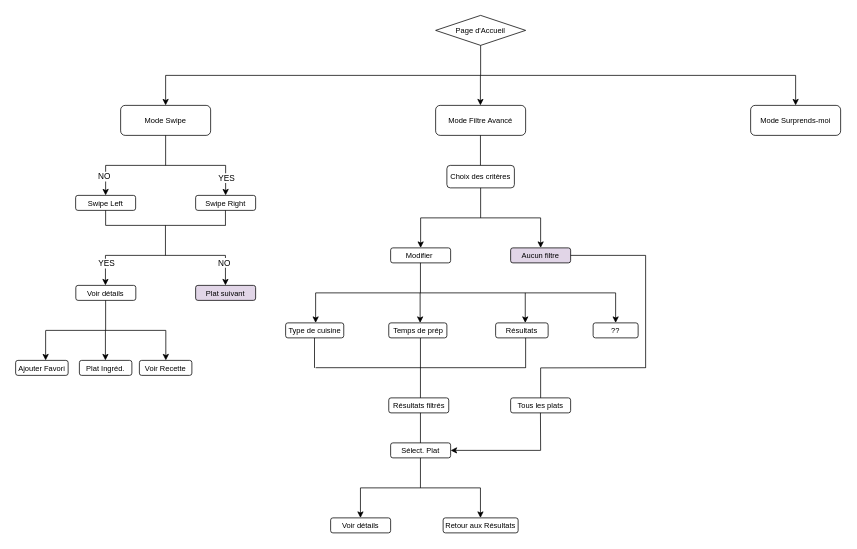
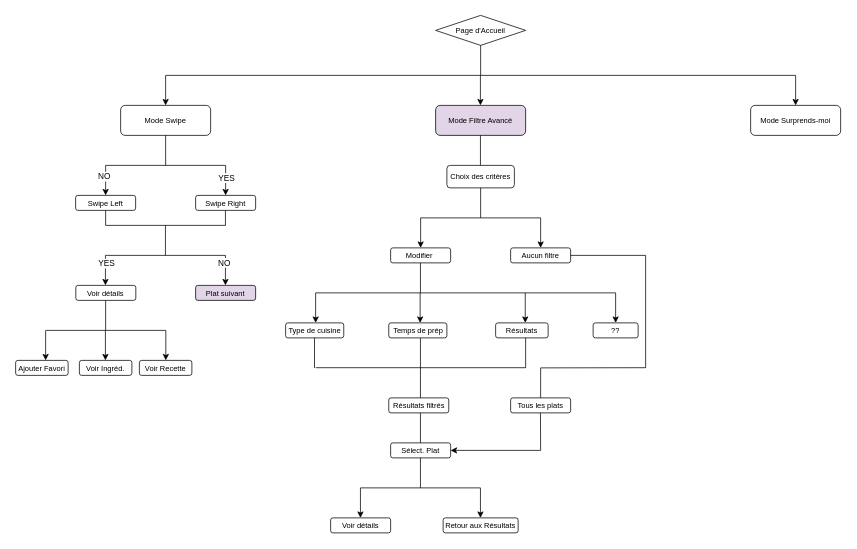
  <mxCell id="0" />
  <mxCell id="1" parent="0" />
  <mxCell id="2" value="&lt;font style=&quot;font-size: 10px;&quot;&gt;Page d'Accueil&lt;/font&gt;" style="rhombus;whiteSpace=wrap;html=1;fontSize=12;glass=0;strokeWidth=1;shadow=0;" parent="1" vertex="1"><mxGeometry x="580" y="20" width="120" height="40" as="geometry" /></mxCell>
  <mxCell id="3" value="" style="endArrow=none;html=1;rounded=0;entryX=0.5;entryY=1;entryDx=0;entryDy=0;" parent="1" target="2" edge="1"><mxGeometry width="50" height="50" relative="1" as="geometry"><mxPoint x="640" y="100" as="sourcePoint" /><mxPoint x="610" y="210" as="targetPoint" /></mxGeometry></mxCell>
  <mxCell id="4" value="" style="endArrow=none;html=1;rounded=0;" parent="1" edge="1"><mxGeometry width="50" height="50" relative="1" as="geometry"><mxPoint y="100" as="sourcePoint" x="220" /><mxPoint x="1060" y="100" as="targetPoint" /></mxGeometry></mxCell>
  <mxCell id="5" value="" style="endArrow=classic;html=1;rounded=0;" parent="1" edge="1"><mxGeometry width="50" height="50" relative="1" as="geometry"><mxPoint y="100" as="sourcePoint" x="220" /><mxPoint y="140" as="targetPoint" x="220" /></mxGeometry></mxCell>
  <mxCell id="6" value="" style="endArrow=classic;html=1;rounded=0;" parent="1" edge="1"><mxGeometry width="50" height="50" relative="1" as="geometry"><mxPoint x="639.72" y="100" as="sourcePoint" /><mxPoint x="639.72" y="140" as="targetPoint" /></mxGeometry></mxCell>
  <mxCell id="7" value="" style="endArrow=classic;html=1;rounded=0;" parent="1" edge="1"><mxGeometry width="50" height="50" relative="1" as="geometry"><mxPoint x="1060" y="100" as="sourcePoint" /><mxPoint x="1060" y="140" as="targetPoint" /></mxGeometry></mxCell>
  <mxCell id="8" value="&lt;font style=&quot;font-size: 10px;&quot;&gt;Mode Swipe&lt;/font&gt;" style="rounded=1;whiteSpace=wrap;html=1;" vertex="1" parent="1"><mxGeometry x="160" y="140" width="120" height="40" as="geometry" /></mxCell>
- <mxCell id="9" value="&lt;font style=&quot;font-size: 10px;&quot;&gt;Mode Filtre Avancé&lt;/font&gt;" style="rounded=1;whiteSpace=wrap;html=1;" vertex="1" parent="1"><mxGeometry x="580" y="140" width="120" height="40" as="geometry" /></mxCell>
+ <mxCell id="9" value="&lt;font style=&quot;font-size: 10px;&quot;&gt;Mode Filtre Avancé&lt;/font&gt;" style="rounded=1;whiteSpace=wrap;html=1;fillColor=#e1d5e7;" vertex="1" parent="1"><mxGeometry x="580" y="140" width="120" height="40" as="geometry" /></mxCell>
  <mxCell id="10" value="&lt;font style=&quot;font-size: 10px;&quot;&gt;Mode Surprends-moi&lt;/font&gt;" style="rounded=1;whiteSpace=wrap;html=1;" vertex="1" parent="1"><mxGeometry x="1000" y="140" width="120" height="40" as="geometry" /></mxCell>
  <mxCell id="11" value="" style="endArrow=none;html=1;rounded=0;entryX=0.5;entryY=1;entryDx=0;entryDy=0;" edge="1" parent="1" target="8"><mxGeometry width="50" height="50" relative="1" as="geometry"><mxPoint y="220" as="sourcePoint" x="220" /><mxPoint x="235" y="200" as="targetPoint" /></mxGeometry></mxCell>
  <mxCell id="12" value="" style="endArrow=none;html=1;rounded=0;" edge="1" parent="1"><mxGeometry width="50" height="50" relative="1" as="geometry"><mxPoint x="300" y="220" as="sourcePoint" /><mxPoint x="140" y="220" as="targetPoint" /></mxGeometry></mxCell>
  <mxCell id="13" value="" style="endArrow=classic;html=1;rounded=0;" edge="1" parent="1"><mxGeometry width="50" height="50" relative="1" as="geometry"><mxPoint x="140" y="220" as="sourcePoint" /><mxPoint x="140" y="260" as="targetPoint" /></mxGeometry></mxCell>
  <mxCell id="14" value="" style="endArrow=classic;html=1;rounded=0;" edge="1" parent="1"><mxGeometry width="50" height="50" relative="1" as="geometry"><mxPoint x="300" y="220" as="sourcePoint" /><mxPoint x="300" y="260" as="targetPoint" /></mxGeometry></mxCell>
  <mxCell id="15" value="YES" style="edgeLabel;html=1;align=center;verticalAlign=middle;resizable=0;points=[];" vertex="1" connectable="0" parent="14"><mxGeometry x="-0.375" relative="1" as="geometry"><mxPoint y="3" as="offset" /></mxGeometry></mxCell>
  <mxCell id="16" value="&lt;font style=&quot;font-size: 10px;&quot;&gt;Swipe Left&lt;/font&gt;" style="rounded=1;whiteSpace=wrap;html=1;" vertex="1" parent="1"><mxGeometry x="100" y="260" width="80" height="20" as="geometry" /></mxCell>
  <mxCell id="17" value="&lt;font style=&quot;font-size: 10px;&quot;&gt;Swipe Right&lt;/font&gt;" style="rounded=1;whiteSpace=wrap;html=1;" vertex="1" parent="1"><mxGeometry x="260" y="260" width="80" height="20" as="geometry" /></mxCell>
  <mxCell id="18" value="" style="endArrow=none;html=1;rounded=0;" edge="1" parent="1"><mxGeometry width="50" height="50" relative="1" as="geometry"><mxPoint x="140" y="300" as="sourcePoint" /><mxPoint x="140" y="280" as="targetPoint" /></mxGeometry></mxCell>
  <mxCell id="19" value="" style="endArrow=none;html=1;rounded=0;" edge="1" parent="1"><mxGeometry width="50" height="50" relative="1" as="geometry"><mxPoint x="299.75" y="300" as="sourcePoint" /><mxPoint x="299.75" y="280" as="targetPoint" /></mxGeometry></mxCell>
  <mxCell id="20" value="" style="endArrow=none;html=1;rounded=0;" edge="1" parent="1"><mxGeometry width="50" height="50" relative="1" as="geometry"><mxPoint x="300" y="300" as="sourcePoint" /><mxPoint x="140" y="300" as="targetPoint" /></mxGeometry></mxCell>
  <mxCell id="21" value="" style="endArrow=none;html=1;rounded=0;entryX=0.5;entryY=1;entryDx=0;entryDy=0;" edge="1" parent="1"><mxGeometry width="50" height="50" relative="1" as="geometry"><mxPoint x="219.75" y="340" as="sourcePoint" /><mxPoint x="219.75" y="300" as="targetPoint" /></mxGeometry></mxCell>
  <mxCell id="22" value="" style="endArrow=none;html=1;rounded=0;" edge="1" parent="1"><mxGeometry width="50" height="50" relative="1" as="geometry"><mxPoint x="299.75" y="340" as="sourcePoint" /><mxPoint x="139.75" y="340" as="targetPoint" /></mxGeometry></mxCell>
  <mxCell id="23" value="" style="endArrow=classic;html=1;rounded=0;" edge="1" parent="1"><mxGeometry width="50" height="50" relative="1" as="geometry"><mxPoint x="139.75" y="340" as="sourcePoint" /><mxPoint x="139.75" y="380" as="targetPoint" /></mxGeometry></mxCell>
  <mxCell id="24" value="" style="endArrow=classic;html=1;rounded=0;" edge="1" parent="1"><mxGeometry width="50" height="50" relative="1" as="geometry"><mxPoint x="299.75" y="340" as="sourcePoint" /><mxPoint x="299.75" y="380" as="targetPoint" /></mxGeometry></mxCell>
  <mxCell id="25" value="&lt;font style=&quot;font-size: 10px;&quot;&gt;Plat suivant&lt;/font&gt;" style="rounded=1;whiteSpace=wrap;html=1;fillColor=#e1d5e7;" vertex="1" parent="1"><mxGeometry x="260" y="380" width="80" height="20" as="geometry" /></mxCell>
  <mxCell id="26" value="&lt;font style=&quot;font-size: 10px;&quot;&gt;Voir détails&lt;/font&gt;" style="rounded=1;whiteSpace=wrap;html=1;" vertex="1" parent="1"><mxGeometry x="100.25" y="380" width="80" height="20" as="geometry" /></mxCell>
  <mxCell id="27" value="" style="endArrow=none;html=1;rounded=0;entryX=0.5;entryY=1;entryDx=0;entryDy=0;" edge="1" parent="1"><mxGeometry width="50" height="50" relative="1" as="geometry"><mxPoint x="140" y="440" as="sourcePoint" /><mxPoint x="140" y="400" as="targetPoint" /></mxGeometry></mxCell>
  <mxCell id="28" value="" style="endArrow=none;html=1;rounded=0;" edge="1" parent="1"><mxGeometry width="50" height="50" relative="1" as="geometry"><mxPoint x="60.25" y="440" as="sourcePoint" /><mxPoint x="220.25" y="440" as="targetPoint" /></mxGeometry></mxCell>
  <mxCell id="29" value="" style="endArrow=classic;html=1;rounded=0;" edge="1" parent="1"><mxGeometry width="50" height="50" relative="1" as="geometry"><mxPoint x="60" y="440" as="sourcePoint" /><mxPoint x="60" y="480" as="targetPoint" /></mxGeometry></mxCell>
  <mxCell id="30" value="" style="endArrow=classic;html=1;rounded=0;" edge="1" parent="1"><mxGeometry width="50" height="50" relative="1" as="geometry"><mxPoint x="139.72" y="440" as="sourcePoint" /><mxPoint x="139.72" y="480" as="targetPoint" /></mxGeometry></mxCell>
  <mxCell id="31" value="" style="endArrow=classic;html=1;rounded=0;" edge="1" parent="1"><mxGeometry width="50" height="50" relative="1" as="geometry"><mxPoint x="220.25" y="440" as="sourcePoint" /><mxPoint x="220.25" y="480" as="targetPoint" /></mxGeometry></mxCell>
  <mxCell id="32" value="&lt;font style=&quot;font-size: 10px;&quot;&gt;Voir Recette&lt;/font&gt;" style="rounded=1;whiteSpace=wrap;html=1;" vertex="1" parent="1"><mxGeometry x="185" y="480" width="70" height="20" as="geometry" /></mxCell>
- <mxCell id="33" value="&lt;font style=&quot;font-size: 10px;&quot;&gt;Plat Ingréd.&lt;/font&gt;" style="rounded=1;whiteSpace=wrap;html=1;" vertex="1" parent="1"><mxGeometry x="105" y="480" width="70" height="20" as="geometry" /></mxCell>
+ <mxCell id="33" value="&lt;font style=&quot;font-size: 10px;&quot;&gt;Voir Ingréd.&lt;/font&gt;" style="rounded=1;whiteSpace=wrap;html=1;" vertex="1" parent="1"><mxGeometry x="105" y="480" width="70" height="20" as="geometry" /></mxCell>
  <mxCell id="34" value="&lt;span style=&quot;font-size: 10px;&quot;&gt;Ajouter Favori&lt;/span&gt;" style="rounded=1;whiteSpace=wrap;html=1;" vertex="1" parent="1"><mxGeometry x="20" y="480" width="70" height="20" as="geometry" /></mxCell>
  <mxCell id="35" value="" style="endArrow=none;html=1;rounded=0;entryX=0.5;entryY=1;entryDx=0;entryDy=0;" edge="1" parent="1"><mxGeometry width="50" height="50" relative="1" as="geometry"><mxPoint x="639.75" y="220" as="sourcePoint" /><mxPoint x="639.75" y="180" as="targetPoint" /></mxGeometry></mxCell>
  <mxCell id="36" value="&lt;font style=&quot;font-size: 10px;&quot;&gt;Choix des critères&lt;/font&gt;" style="rounded=1;whiteSpace=wrap;html=1;" vertex="1" parent="1"><mxGeometry x="595" y="220" width="90" height="30" as="geometry" /></mxCell>
  <mxCell id="37" value="" style="endArrow=none;html=1;rounded=0;entryX=0.5;entryY=1;entryDx=0;entryDy=0;" edge="1" parent="1"><mxGeometry width="50" height="50" relative="1" as="geometry"><mxPoint x="640" y="290" as="sourcePoint" /><mxPoint x="640" y="250" as="targetPoint" /></mxGeometry></mxCell>
  <mxCell id="38" value="" style="endArrow=none;html=1;rounded=0;" edge="1" parent="1"><mxGeometry width="50" height="50" relative="1" as="geometry"><mxPoint x="720" y="290" as="sourcePoint" /><mxPoint x="560" y="290" as="targetPoint" /></mxGeometry></mxCell>
  <mxCell id="39" value="" style="endArrow=classic;html=1;rounded=0;" edge="1" parent="1"><mxGeometry width="50" height="50" relative="1" as="geometry"><mxPoint x="560" y="290" as="sourcePoint" /><mxPoint x="560" y="330" as="targetPoint" /></mxGeometry></mxCell>
  <mxCell id="40" value="" style="endArrow=classic;html=1;rounded=0;" edge="1" parent="1"><mxGeometry width="50" height="50" relative="1" as="geometry"><mxPoint x="720" y="290" as="sourcePoint" /><mxPoint x="720" y="330" as="targetPoint" /></mxGeometry></mxCell>
  <mxCell id="41" value="&lt;font style=&quot;font-size: 10px;&quot;&gt;Modifier&amp;nbsp;&lt;/font&gt;" style="rounded=1;whiteSpace=wrap;html=1;" vertex="1" parent="1"><mxGeometry x="520" y="330" width="80" height="20" as="geometry" /></mxCell>
- <mxCell id="42" value="&lt;font style=&quot;font-size: 10px;&quot;&gt;Aucun filtre&lt;/font&gt;" style="rounded=1;whiteSpace=wrap;html=1;fillColor=#e1d5e7;" vertex="1" parent="1"><mxGeometry x="680" y="330" width="80" height="20" as="geometry" /></mxCell>
+ <mxCell id="42" value="&lt;font style=&quot;font-size: 10px;&quot;&gt;Aucun filtre&lt;/font&gt;" style="rounded=1;whiteSpace=wrap;html=1;" vertex="1" parent="1"><mxGeometry x="680" y="330" width="80" height="20" as="geometry" /></mxCell>
  <mxCell id="43" value="" style="endArrow=none;html=1;rounded=0;entryX=0.5;entryY=1;entryDx=0;entryDy=0;" edge="1" parent="1"><mxGeometry width="50" height="50" relative="1" as="geometry"><mxPoint x="559.75" y="490" as="sourcePoint" /><mxPoint x="559.75" y="450" as="targetPoint" /></mxGeometry></mxCell>
  <mxCell id="44" value="" style="endArrow=none;html=1;rounded=0;" edge="1" parent="1"><mxGeometry width="50" height="50" relative="1" as="geometry"><mxPoint x="420" y="390" as="sourcePoint" /><mxPoint x="820" y="390" as="targetPoint" /></mxGeometry></mxCell>
  <mxCell id="45" value="" style="endArrow=classic;html=1;rounded=0;" edge="1" parent="1"><mxGeometry width="50" height="50" relative="1" as="geometry"><mxPoint x="420" y="390" as="sourcePoint" /><mxPoint x="420" y="430" as="targetPoint" /></mxGeometry></mxCell>
  <mxCell id="46" value="" style="endArrow=classic;html=1;rounded=0;" edge="1" parent="1"><mxGeometry width="50" height="50" relative="1" as="geometry"><mxPoint x="559.35" y="390" as="sourcePoint" /><mxPoint x="559.35" y="430" as="targetPoint" /></mxGeometry></mxCell>
  <mxCell id="47" value="" style="endArrow=classic;html=1;rounded=0;" edge="1" parent="1"><mxGeometry width="50" height="50" relative="1" as="geometry"><mxPoint x="699.5" y="390" as="sourcePoint" /><mxPoint x="699.5" y="430" as="targetPoint" /></mxGeometry></mxCell>
  <mxCell id="48" value="&lt;font style=&quot;font-size: 10px;&quot;&gt;Résultats&lt;/font&gt;" style="rounded=1;whiteSpace=wrap;html=1;" vertex="1" parent="1"><mxGeometry x="660" y="430" width="70" height="20" as="geometry" /></mxCell>
  <mxCell id="49" value="&lt;span style=&quot;font-size: 10px;&quot;&gt;Type de cuisine&lt;/span&gt;" style="rounded=1;whiteSpace=wrap;html=1;" vertex="1" parent="1"><mxGeometry x="380" y="430" width="77.5" height="20" as="geometry" /></mxCell>
  <mxCell id="50" value="&lt;span style=&quot;font-size: 10px;&quot;&gt;Temps de prép&lt;/span&gt;" style="rounded=1;whiteSpace=wrap;html=1;" vertex="1" parent="1"><mxGeometry x="517.5" y="430" width="77.5" height="20" as="geometry" /></mxCell>
  <mxCell id="51" value="" style="endArrow=none;html=1;rounded=0;" edge="1" parent="1"><mxGeometry width="50" height="50" relative="1" as="geometry"><mxPoint x="420" y="489.75" as="sourcePoint" /><mxPoint x="700" y="489.75" as="targetPoint" /></mxGeometry></mxCell>
  <mxCell id="52" value="" style="endArrow=none;html=1;rounded=0;entryX=0.5;entryY=1;entryDx=0;entryDy=0;" edge="1" parent="1"><mxGeometry width="50" height="50" relative="1" as="geometry"><mxPoint x="700" y="490" as="sourcePoint" /><mxPoint x="700" y="450" as="targetPoint" /></mxGeometry></mxCell>
  <mxCell id="53" value="" style="endArrow=none;html=1;rounded=0;entryX=0.5;entryY=1;entryDx=0;entryDy=0;" edge="1" parent="1"><mxGeometry width="50" height="50" relative="1" as="geometry"><mxPoint x="418.5" y="490" as="sourcePoint" /><mxPoint x="418.5" y="450" as="targetPoint" /></mxGeometry></mxCell>
  <mxCell id="54" value="" style="endArrow=none;html=1;rounded=0;entryX=0.5;entryY=1;entryDx=0;entryDy=0;" edge="1" parent="1"><mxGeometry width="50" height="50" relative="1" as="geometry"><mxPoint x="559.75" y="390" as="sourcePoint" /><mxPoint x="559.75" y="350" as="targetPoint" /></mxGeometry></mxCell>
  <mxCell id="55" value="" style="endArrow=none;html=1;rounded=0;entryX=0.5;entryY=1;entryDx=0;entryDy=0;" edge="1" parent="1"><mxGeometry width="50" height="50" relative="1" as="geometry"><mxPoint x="559.75" y="530" as="sourcePoint" /><mxPoint x="559.75" y="490" as="targetPoint" /></mxGeometry></mxCell>
  <mxCell id="56" value="&lt;font style=&quot;font-size: 10px;&quot;&gt;Résultats filtrés&lt;/font&gt;" style="rounded=1;whiteSpace=wrap;html=1;" vertex="1" parent="1"><mxGeometry x="517.5" y="530" width="80" height="20" as="geometry" /></mxCell>
  <mxCell id="57" value="" style="endArrow=none;html=1;rounded=0;entryX=0.5;entryY=1;entryDx=0;entryDy=0;" edge="1" parent="1"><mxGeometry width="50" height="50" relative="1" as="geometry"><mxPoint x="559.75" y="590" as="sourcePoint" /><mxPoint x="559.75" y="550" as="targetPoint" /></mxGeometry></mxCell>
  <mxCell id="58" value="&lt;font style=&quot;font-size: 10px;&quot;&gt;Sélect. Plat&lt;/font&gt;" style="rounded=1;whiteSpace=wrap;html=1;" vertex="1" parent="1"><mxGeometry x="520" y="590" width="80" height="20" as="geometry" /></mxCell>
  <mxCell id="59" value="" style="endArrow=classic;html=1;rounded=0;" edge="1" parent="1"><mxGeometry width="50" height="50" relative="1" as="geometry"><mxPoint x="820" y="390" as="sourcePoint" /><mxPoint x="820" y="430" as="targetPoint" /></mxGeometry></mxCell>
  <mxCell id="60" value="&lt;font style=&quot;font-size: 10px;&quot;&gt;??&lt;/font&gt;" style="rounded=1;whiteSpace=wrap;html=1;" vertex="1" parent="1"><mxGeometry x="790" y="430" width="60" height="20" as="geometry" /></mxCell>
  <mxCell id="61" value="" style="endArrow=none;html=1;rounded=0;entryX=0.5;entryY=1;entryDx=0;entryDy=0;" edge="1" parent="1"><mxGeometry width="50" height="50" relative="1" as="geometry"><mxPoint x="559.75" y="650" as="sourcePoint" /><mxPoint x="559.75" y="610" as="targetPoint" /></mxGeometry></mxCell>
  <mxCell id="62" value="" style="endArrow=none;html=1;rounded=0;" edge="1" parent="1"><mxGeometry width="50" height="50" relative="1" as="geometry"><mxPoint x="639.75" y="650" as="sourcePoint" /><mxPoint x="479.75" y="650" as="targetPoint" /></mxGeometry></mxCell>
  <mxCell id="63" value="" style="endArrow=classic;html=1;rounded=0;" edge="1" parent="1"><mxGeometry width="50" height="50" relative="1" as="geometry"><mxPoint x="479.75" y="650" as="sourcePoint" /><mxPoint x="479.75" y="690" as="targetPoint" /></mxGeometry></mxCell>
  <mxCell id="64" value="" style="endArrow=classic;html=1;rounded=0;" edge="1" parent="1"><mxGeometry width="50" height="50" relative="1" as="geometry"><mxPoint x="639.75" y="650" as="sourcePoint" /><mxPoint x="639.75" y="690" as="targetPoint" /></mxGeometry></mxCell>
  <mxCell id="65" value="&lt;font style=&quot;font-size: 10px;&quot;&gt;Voir détails&lt;/font&gt;" style="rounded=1;whiteSpace=wrap;html=1;" vertex="1" parent="1"><mxGeometry x="440" y="690" width="80" height="20" as="geometry" /></mxCell>
  <mxCell id="66" value="&lt;font style=&quot;font-size: 10px;&quot;&gt;Retour aux Résultats&lt;/font&gt;" style="rounded=1;whiteSpace=wrap;html=1;" vertex="1" parent="1"><mxGeometry x="590" y="690" width="100" height="20" as="geometry" /></mxCell>
  <mxCell id="67" value="NO" style="edgeLabel;html=1;align=center;verticalAlign=middle;resizable=0;points=[];" vertex="1" connectable="0" parent="1"><mxGeometry x="140.25" y="235" as="geometry"><mxPoint x="-3" y="-1" as="offset" /></mxGeometry></mxCell>
  <mxCell id="68" value="YES" style="edgeLabel;html=1;align=center;verticalAlign=middle;resizable=0;points=[];" vertex="1" connectable="0" parent="1"><mxGeometry x="140" y="350" as="geometry" /></mxCell>
  <mxCell id="69" value="NO" style="edgeLabel;html=1;align=center;verticalAlign=middle;resizable=0;points=[];" vertex="1" connectable="0" parent="1"><mxGeometry x="300" y="350" as="geometry"><mxPoint x="-3" y="-1" as="offset" /></mxGeometry></mxCell>
  <mxCell id="70" value="" style="endArrow=none;html=1;rounded=0;exitX=1;exitY=0.5;exitDx=0;exitDy=0;" edge="1" parent="1" source="42"><mxGeometry width="50" height="50" relative="1" as="geometry"><mxPoint x="800" y="340" as="sourcePoint" /><mxPoint x="860" y="340" as="targetPoint" /></mxGeometry></mxCell>
  <mxCell id="71" value="" style="endArrow=none;html=1;rounded=0;" edge="1" parent="1"><mxGeometry width="50" height="50" relative="1" as="geometry"><mxPoint x="860" y="490" as="sourcePoint" /><mxPoint x="860" y="340" as="targetPoint" /></mxGeometry></mxCell>
  <mxCell id="72" value="" style="endArrow=none;html=1;rounded=0;" edge="1" parent="1"><mxGeometry width="50" height="50" relative="1" as="geometry"><mxPoint x="720" y="490" as="sourcePoint" /><mxPoint x="860" y="489.75" as="targetPoint" /></mxGeometry></mxCell>
  <mxCell id="73" value="" style="endArrow=none;html=1;rounded=0;" edge="1" parent="1"><mxGeometry width="50" height="50" relative="1" as="geometry"><mxPoint x="720" y="490" as="sourcePoint" /><mxPoint x="720" y="530" as="targetPoint" /></mxGeometry></mxCell>
  <mxCell id="74" value="&lt;font style=&quot;font-size: 10px;&quot;&gt;Tous les plats&lt;/font&gt;" style="rounded=1;whiteSpace=wrap;html=1;" vertex="1" parent="1"><mxGeometry x="680" y="530" width="80" height="20" as="geometry" /></mxCell>
  <mxCell id="75" value="" style="endArrow=none;html=1;rounded=0;entryX=0.5;entryY=1;entryDx=0;entryDy=0;" edge="1" parent="1"><mxGeometry width="50" height="50" relative="1" as="geometry"><mxPoint x="720" y="600" as="sourcePoint" /><mxPoint x="719.75" y="550" as="targetPoint" /></mxGeometry></mxCell>
  <mxCell id="76" value="" style="endArrow=classic;html=1;rounded=0;entryX=1;entryY=0.5;entryDx=0;entryDy=0;" edge="1" parent="1" target="58"><mxGeometry width="50" height="50" relative="1" as="geometry"><mxPoint x="720" y="600" as="sourcePoint" /><mxPoint x="670" y="500" as="targetPoint" /></mxGeometry></mxCell>
